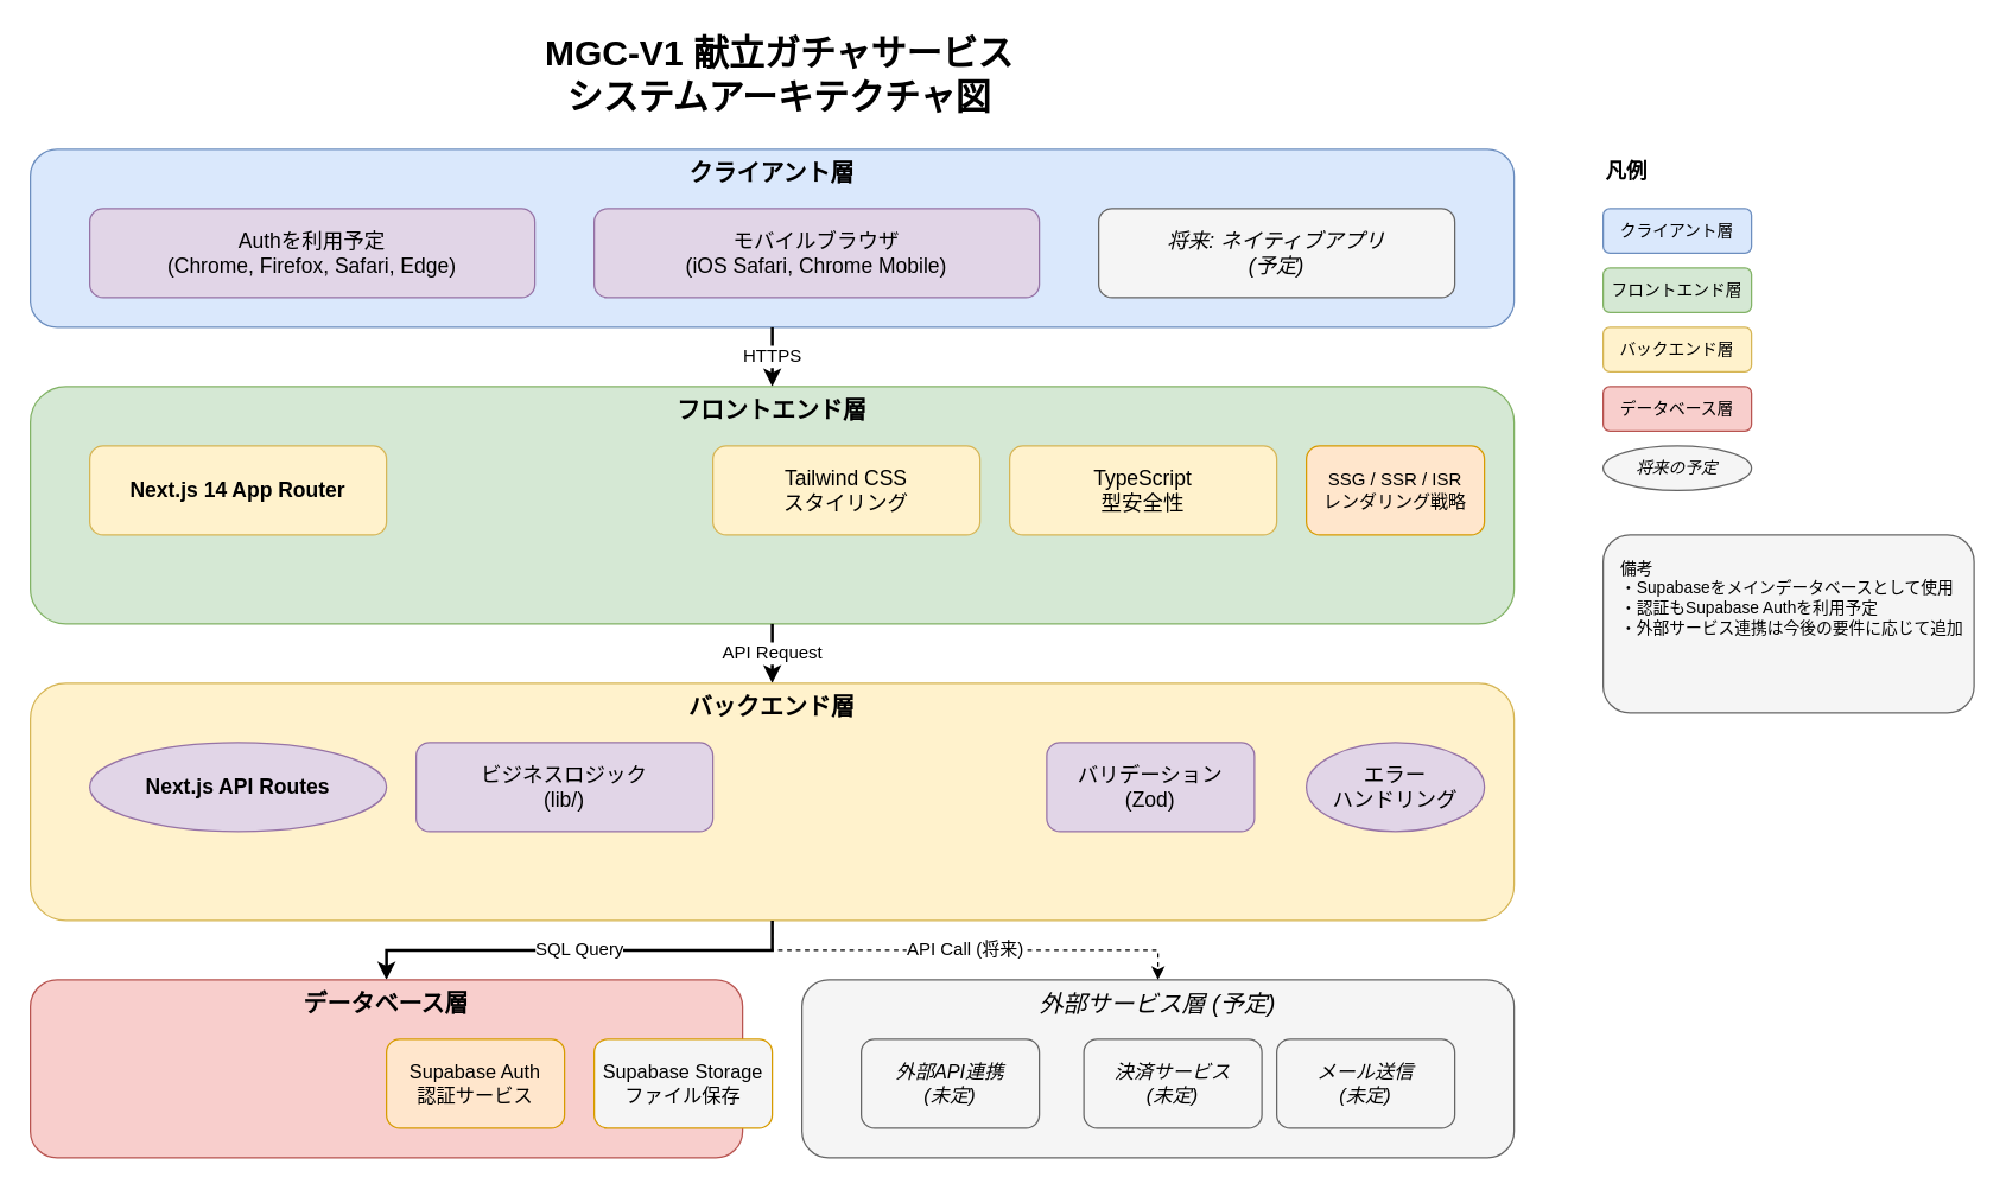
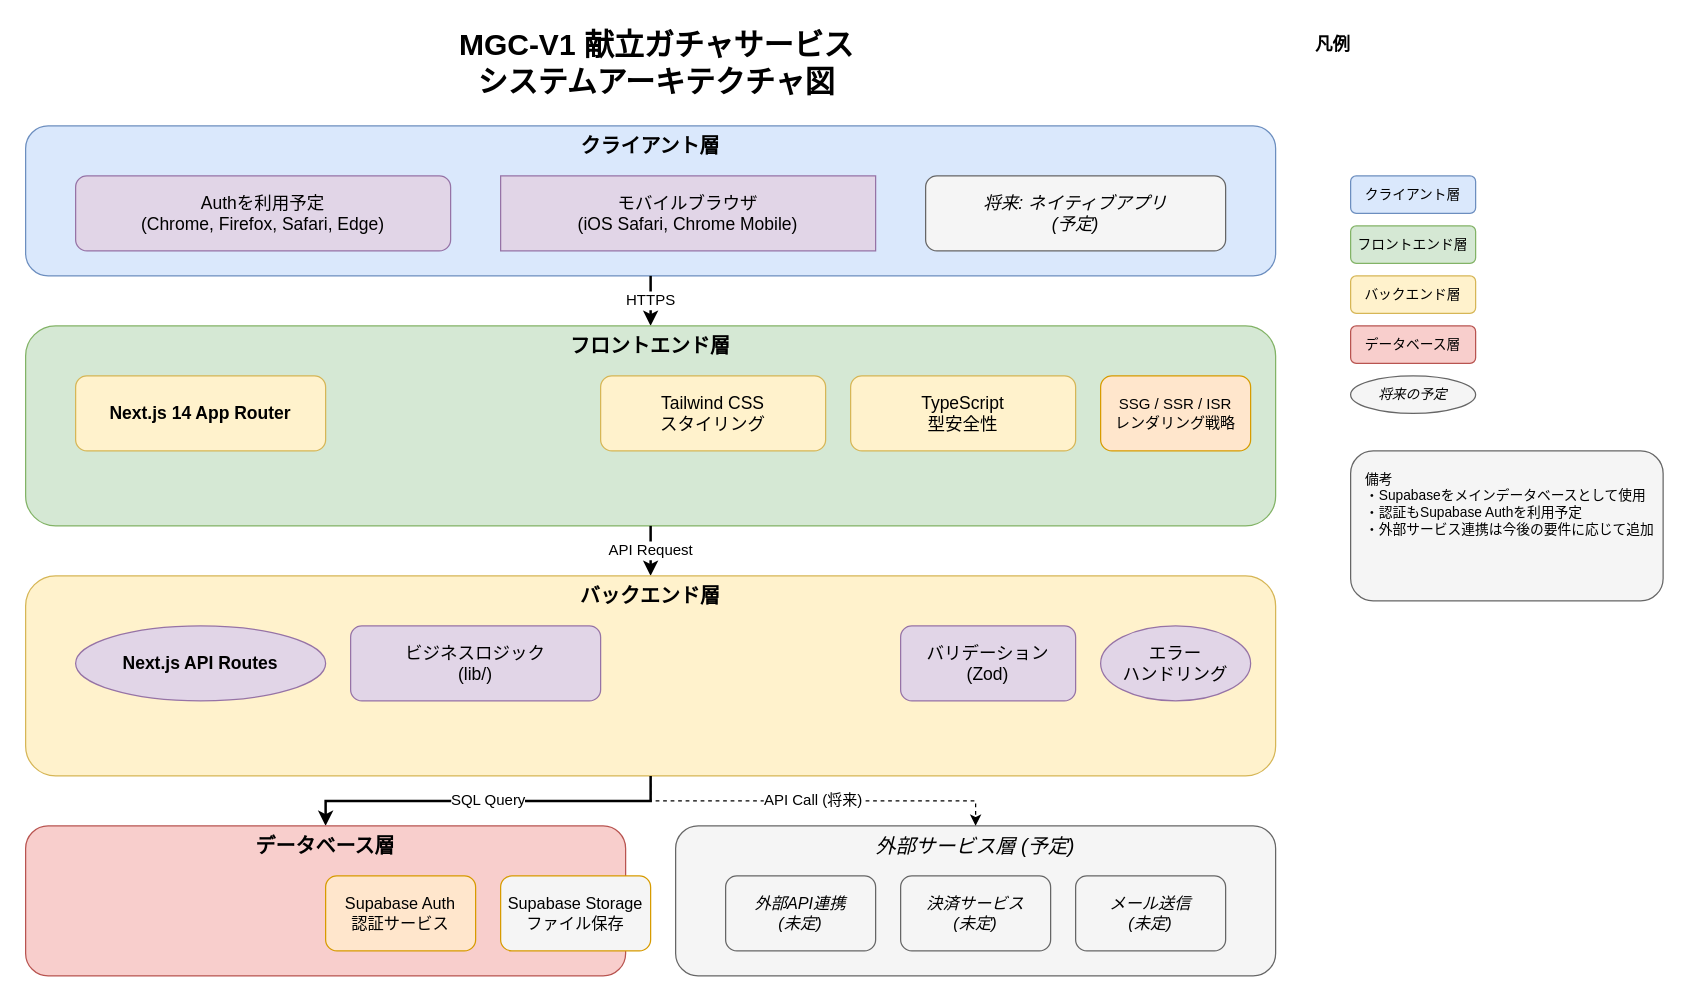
  <mxCell id="0" />
  <mxCell id="1" parent="0" />
  <mxCell id="2" value="MGC-V1 献立ガチャサービス&#10;システムアーキテクチャ図" style="text;html=1;strokeColor=none;fillColor=none;align=center;verticalAlign=middle;whiteSpace=wrap;rounded=0;fontSize=24;fontStyle=1" vertex="1" parent="1"><mxGeometry x="300" y="20" width="450" height="60" as="geometry" /></mxCell>
  <mxCell id="3" value="クライアント層" style="rounded=1;whiteSpace=wrap;html=1;fillColor=#dae8fc;strokeColor=#6c8ebf;fontSize=16;fontStyle=1;verticalAlign=top;align=center;" vertex="1" parent="1"><mxGeometry x="20" y="100" width="1000" height="120" as="geometry" /></mxCell>
  <mxCell id="4" value="Authを利用予定&#10;(Chrome, Firefox, Safari, Edge)" style="rounded=1;whiteSpace=wrap;html=1;fillColor=#e1d5e7;strokeColor=#9673a6;fontSize=14;" vertex="1" parent="1"><mxGeometry x="60" y="140" width="300" height="60" as="geometry" /></mxCell>
- <mxCell id="5" value="モバイルブラウザ&#10;(iOS Safari, Chrome Mobile)" style="rounded=1;whiteSpace=wrap;html=1;fillColor=#e1d5e7;strokeColor=#9673a6;fontSize=14;" vertex="1" parent="1"><mxGeometry x="400" y="140" width="300" height="60" as="geometry" /></mxCell>
+ <mxCell id="5" value="モバイルブラウザ&#10;(iOS Safari, Chrome Mobile)" style="whiteSpace=wrap;html=1;fillColor=#e1d5e7;strokeColor=#9673a6;fontSize=14;rounded=0;" vertex="1" parent="1"><mxGeometry x="400" y="140" width="300" height="60" as="geometry" /></mxCell>
  <mxCell id="6" value="将来: ネイティブアプリ&#10;(予定)" style="rounded=1;whiteSpace=wrap;html=1;fillColor=#f5f5f5;strokeColor=#666666;fontSize=14;fontStyle=2;" vertex="1" parent="1"><mxGeometry x="740" y="140" width="240" height="60" as="geometry" /></mxCell>
  <mxCell id="7" value="HTTPS" style="edgeStyle=orthogonalEdgeStyle;rounded=0;orthogonalLoop=1;jettySize=auto;html=1;fontSize=12;strokeWidth=2;" edge="1" parent="1" source="3" target="8"><mxGeometry relative="1" as="geometry" /></mxCell>
  <mxCell id="8" value="フロントエンド層" style="rounded=1;whiteSpace=wrap;html=1;fillColor=#d5e8d4;strokeColor=#82b366;fontSize=16;fontStyle=1;verticalAlign=top;align=center;" vertex="1" parent="1"><mxGeometry x="20" y="260" width="1000" height="160" as="geometry" /></mxCell>
  <mxCell id="9" value="Next.js 14 App Router" style="rounded=1;whiteSpace=wrap;html=1;fillColor=#fff2cc;strokeColor=#d6b656;fontSize=14;fontStyle=1;" vertex="1" parent="1"><mxGeometry x="60" y="300" width="200" height="60" as="geometry" /></mxCell>
  <mxCell id="10" value="Tailwind CSS&#10;スタイリング" style="rounded=1;whiteSpace=wrap;html=1;fillColor=#fff2cc;strokeColor=#d6b656;fontSize=14;" vertex="1" parent="1"><mxGeometry x="480" y="300" width="180" height="60" as="geometry" /></mxCell>
  <mxCell id="11" value="TypeScript&#10;型安全性" style="rounded=1;whiteSpace=wrap;html=1;fillColor=#fff2cc;strokeColor=#d6b656;fontSize=14;" vertex="1" parent="1"><mxGeometry x="680" y="300" width="180" height="60" as="geometry" /></mxCell>
  <mxCell id="12" value="SSG / SSR / ISR&#10;レンダリング戦略" style="rounded=1;whiteSpace=wrap;html=1;fillColor=#ffe6cc;strokeColor=#d79b00;fontSize=12;" vertex="1" parent="1"><mxGeometry x="880" y="300" width="120" height="60" as="geometry" /></mxCell>
  <mxCell id="13" value="API Request" style="edgeStyle=orthogonalEdgeStyle;rounded=0;orthogonalLoop=1;jettySize=auto;html=1;fontSize=12;strokeWidth=2;" edge="1" parent="1" source="8" target="14"><mxGeometry relative="1" as="geometry" /></mxCell>
  <mxCell id="14" value="バックエンド層" style="rounded=1;whiteSpace=wrap;html=1;fillColor=#fff2cc;strokeColor=#d6b656;fontSize=16;fontStyle=1;verticalAlign=top;align=center;" vertex="1" parent="1"><mxGeometry x="20" y="460" width="1000" height="160" as="geometry" /></mxCell>
  <mxCell id="15" value="Next.js API Routes" style="ellipse;whiteSpace=wrap;html=1;fillColor=#e1d5e7;strokeColor=#9673a6;fontSize=14;fontStyle=1;" vertex="1" parent="1"><mxGeometry x="60" y="500" width="200" height="60" as="geometry" /></mxCell>
  <mxCell id="16" value="ビジネスロジック&#10;(lib/)" style="rounded=1;whiteSpace=wrap;html=1;fillColor=#e1d5e7;strokeColor=#9673a6;fontSize=14;" vertex="1" parent="1"><mxGeometry x="280" y="500" width="200" height="60" as="geometry" /></mxCell>
- <mxCell id="17" value="バリデーション&#10;(Zod)" style="rounded=1;whiteSpace=wrap;html=1;fillColor=#e1d5e7;strokeColor=#9673a6;fontSize=14;" vertex="1" parent="1"><mxGeometry x="705" y="500" width="140" height="60" as="geometry" /></mxCell>
+ <mxCell id="17" value="バリデーション&#10;(Zod)" style="rounded=1;whiteSpace=wrap;html=1;fillColor=#e1d5e7;strokeColor=#9673a6;fontSize=14;" vertex="1" parent="1"><mxGeometry x="720" y="500" width="140" height="60" as="geometry" /></mxCell>
  <mxCell id="18" value="エラー&#10;ハンドリング" style="ellipse;whiteSpace=wrap;html=1;fillColor=#e1d5e7;strokeColor=#9673a6;fontSize=14;" vertex="1" parent="1"><mxGeometry x="880" y="500" width="120" height="60" as="geometry" /></mxCell>
  <mxCell id="19" value="SQL Query" style="edgeStyle=orthogonalEdgeStyle;rounded=0;orthogonalLoop=1;jettySize=auto;html=1;fontSize=12;strokeWidth=2;" edge="1" parent="1" source="14" target="20"><mxGeometry relative="1" as="geometry" /></mxCell>
  <mxCell id="20" value="データベース層" style="rounded=1;whiteSpace=wrap;html=1;fillColor=#f8cecc;strokeColor=#b85450;fontSize=16;fontStyle=1;verticalAlign=top;align=center;" vertex="1" parent="1"><mxGeometry x="20" y="660" width="480" height="120" as="geometry" /></mxCell>
  <mxCell id="21" value="Supabase Auth&#10;認証サービス" style="rounded=1;whiteSpace=wrap;html=1;fillColor=#ffe6cc;strokeColor=#d79b00;fontSize=13;" vertex="1" parent="1"><mxGeometry x="260" y="700" width="120" height="60" as="geometry" /></mxCell>
  <mxCell id="22" value="Supabase Storage&#10;ファイル保存" style="rounded=1;whiteSpace=wrap;html=1;fillColor=#f5f5f5;strokeColor=#d79b00;fontSize=13;" vertex="1" parent="1"><mxGeometry x="400" y="700" width="120" height="60" as="geometry" /></mxCell>
  <mxCell id="23" value="外部サービス層 (予定)" style="rounded=1;whiteSpace=wrap;html=1;fillColor=#f5f5f5;strokeColor=#666666;fontSize=16;fontStyle=1;verticalAlign=top;align=center;fontStyle=2;" vertex="1" parent="1"><mxGeometry x="540" y="660" width="480" height="120" as="geometry" /></mxCell>
  <mxCell id="24" value="外部API連携&#10;(未定)" style="rounded=1;whiteSpace=wrap;html=1;fillColor=#f5f5f5;strokeColor=#666666;fontSize=13;fontStyle=2;" vertex="1" parent="1"><mxGeometry x="580" y="700" width="120" height="60" as="geometry" /></mxCell>
- <mxCell id="25" value="決済サービス&#10;(未定)" style="rounded=1;whiteSpace=wrap;html=1;fillColor=#f5f5f5;strokeColor=#666666;fontSize=13;fontStyle=2;" vertex="1" parent="1"><mxGeometry x="730" y="700" width="120" height="60" as="geometry" /></mxCell>
+ <mxCell id="25" value="決済サービス&#10;(未定)" style="rounded=1;whiteSpace=wrap;html=1;fillColor=#f5f5f5;strokeColor=#666666;fontSize=13;fontStyle=2;" vertex="1" parent="1"><mxGeometry x="720" y="700" width="120" height="60" as="geometry" /></mxCell>
  <mxCell id="26" value="メール送信&#10;(未定)" style="rounded=1;whiteSpace=wrap;html=1;fillColor=#f5f5f5;strokeColor=#666666;fontSize=13;fontStyle=2;" vertex="1" parent="1"><mxGeometry x="860" y="700" width="120" height="60" as="geometry" /></mxCell>
  <mxCell id="27" value="API Call (将来)" style="edgeStyle=orthogonalEdgeStyle;rounded=0;orthogonalLoop=1;jettySize=auto;html=1;fontSize=12;strokeWidth=1;dashed=1;" edge="1" parent="1" source="14" target="23"><mxGeometry relative="1" as="geometry" /></mxCell>
- <mxCell id="28" value="凡例" style="text;html=1;strokeColor=none;fillColor=none;align=left;verticalAlign=middle;whiteSpace=wrap;rounded=0;fontSize=14;fontStyle=1" vertex="1" parent="1"><mxGeometry x="1080" y="100" width="100" height="30" as="geometry" /></mxCell>
+ <mxCell id="28" value="凡例" style="text;html=1;strokeColor=none;fillColor=none;align=left;verticalAlign=middle;whiteSpace=wrap;rounded=0;fontSize=14;fontStyle=1" vertex="1" parent="1"><mxGeometry x="1050" y="20" width="100" height="30" as="geometry" /></mxCell>
  <mxCell id="29" value="クライアント層" style="rounded=1;whiteSpace=wrap;html=1;fillColor=#dae8fc;strokeColor=#6c8ebf;fontSize=11;" vertex="1" parent="1"><mxGeometry x="1080" y="140" width="100" height="30" as="geometry" /></mxCell>
  <mxCell id="30" value="フロントエンド層" style="rounded=1;whiteSpace=wrap;html=1;fillColor=#d5e8d4;strokeColor=#82b366;fontSize=11;" vertex="1" parent="1"><mxGeometry x="1080" y="180" width="100" height="30" as="geometry" /></mxCell>
  <mxCell id="31" value="バックエンド層" style="rounded=1;whiteSpace=wrap;html=1;fillColor=#fff2cc;strokeColor=#d6b656;fontSize=11;" vertex="1" parent="1"><mxGeometry x="1080" y="220" width="100" height="30" as="geometry" /></mxCell>
  <mxCell id="32" value="データベース層" style="rounded=1;whiteSpace=wrap;html=1;fillColor=#f8cecc;strokeColor=#b85450;fontSize=11;" vertex="1" parent="1"><mxGeometry x="1080" y="260" width="100" height="30" as="geometry" /></mxCell>
  <mxCell id="33" value="将来の予定" style="ellipse;whiteSpace=wrap;html=1;fillColor=#f5f5f5;strokeColor=#666666;fontSize=11;fontStyle=2;" vertex="1" parent="1"><mxGeometry x="1080" y="300" width="100" height="30" as="geometry" /></mxCell>
  <mxCell id="34" value="備考&#10;・Supabaseをメインデータベースとして使用&#10;・認証もSupabase Authを利用予定&#10;・外部サービス連携は今後の要件に応じて追加" style="rounded=1;whiteSpace=wrap;html=1;fillColor=#f5f5f5;strokeColor=#666666;align=left;verticalAlign=top;spacingLeft=10;spacingTop=10;fontSize=11;" vertex="1" parent="1"><mxGeometry x="1080" y="360" width="250" height="120" as="geometry" /></mxCell>
